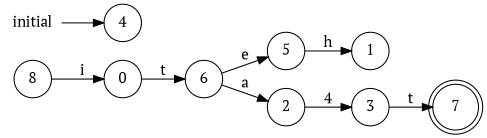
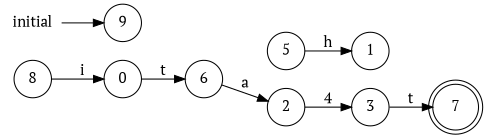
  digraph {
    fontname="PT Serif"
    rankdir=LR
    node [fontname="PT Serif" shape=circle]
    edge [fontname="PT Serif"]
    0
    6
    5
    2
    1
    3
    7 [shape=doublecircle]
    8
    initial [shape=plaintext]
-   4
+   4 [label=9]
    0 -> 6 [label=t]
-   6 -> 5 [label=e]
    6 -> 2 [label=a]
    5 -> 1 [label=h]
    2 -> 3 [label=4]
    3 -> 7 [label=t]
    8 -> 0 [label=i]
    initial -> 4
  }
